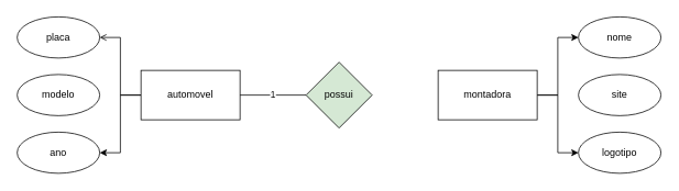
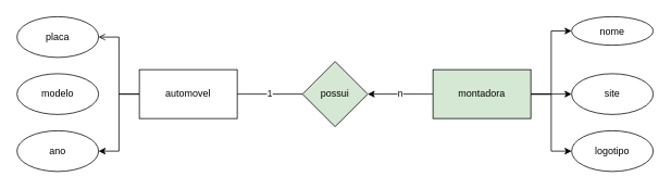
  <mxCell id="0" />
  <mxCell id="1" parent="0" />
  <mxCell id="2" style="edgeStyle=orthogonalEdgeStyle;rounded=0;orthogonalLoop=1;jettySize=auto;html=1;entryX=1;entryY=0.5;entryDx=0;entryDy=0;endArrow=open;" edge="1" parent="1" source="4" target="5"><mxGeometry relative="1" as="geometry" /></mxCell>
  <mxCell id="3" style="edgeStyle=orthogonalEdgeStyle;rounded=0;orthogonalLoop=1;jettySize=auto;html=1;entryX=1;entryY=0.5;entryDx=0;entryDy=0;" edge="1" parent="1" source="4" target="7"><mxGeometry relative="1" as="geometry" /></mxCell>
  <mxCell id="4" value="automovel" style="rounded=0;whiteSpace=wrap;html=1;" vertex="1" parent="1"><mxGeometry x="170" y="85" width="120" height="60" as="geometry" /></mxCell>
  <mxCell id="5" value="placa" style="ellipse;whiteSpace=wrap;html=1;" vertex="1" parent="1"><mxGeometry x="20" y="20" width="100" height="50" as="geometry" /></mxCell>
  <mxCell id="6" value="modelo" style="ellipse;whiteSpace=wrap;html=1;" vertex="1" parent="1"><mxGeometry x="20" y="90" width="100" height="50" as="geometry" /></mxCell>
  <mxCell id="7" value="ano" style="ellipse;whiteSpace=wrap;html=1;" vertex="1" parent="1"><mxGeometry x="20" y="160" width="100" height="50" as="geometry" /></mxCell>
  <mxCell id="8" value="1" style="edgeStyle=orthogonalEdgeStyle;rounded=0;orthogonalLoop=1;jettySize=auto;html=1;endArrow=none;" edge="1" parent="1" source="9" target="4"><mxGeometry relative="1" as="geometry" /></mxCell>
  <mxCell id="9" value="possui" style="rhombus;whiteSpace=wrap;html=1;fillColor=#d5e8d4;" vertex="1" parent="1"><mxGeometry x="370" y="75" width="80" height="80" as="geometry" /></mxCell>
  <mxCell id="10" style="edgeStyle=orthogonalEdgeStyle;rounded=0;orthogonalLoop=1;jettySize=auto;html=1;entryX=0;entryY=0.5;entryDx=0;entryDy=0;" edge="1" parent="1" source="14" target="15"><mxGeometry relative="1" as="geometry" /></mxCell>
+ <mxCell id="11" style="edgeStyle=orthogonalEdgeStyle;rounded=0;orthogonalLoop=1;jettySize=auto;html=1;entryX=0;entryY=0.5;entryDx=0;entryDy=0;" edge="1" parent="1" source="14" target="16"><mxGeometry relative="1" as="geometry" /></mxCell>
  <mxCell id="12" style="edgeStyle=orthogonalEdgeStyle;rounded=0;orthogonalLoop=1;jettySize=auto;html=1;entryX=0;entryY=0.5;entryDx=0;entryDy=0;" edge="1" parent="1" source="14" target="17"><mxGeometry relative="1" as="geometry" /></mxCell>
- <mxCell id="14" value="montadora" style="rounded=0;whiteSpace=wrap;html=1;" vertex="1" parent="1"><mxGeometry x="530" y="85" width="120" height="60" as="geometry" /></mxCell>
- <mxCell id="15" value="nome" style="ellipse;whiteSpace=wrap;html=1;" vertex="1" parent="1"><mxGeometry x="700" y="20" width="100" height="50" as="geometry" /></mxCell>
+ <mxCell id="13" value="n" style="edgeStyle=orthogonalEdgeStyle;rounded=0;orthogonalLoop=1;jettySize=auto;html=1;entryX=1;entryY=0.5;entryDx=0;entryDy=0;" edge="1" parent="1" source="14" target="9"><mxGeometry relative="1" as="geometry" /></mxCell>
+ <mxCell id="14" value="montadora" style="rounded=0;whiteSpace=wrap;html=1;fillColor=#d5e8d4;" vertex="1" parent="1"><mxGeometry x="530" y="85" width="120" height="60" as="geometry" /></mxCell>
+ <mxCell id="15" value="nome" style="ellipse;whiteSpace=wrap;html=1;" vertex="1" parent="1"><mxGeometry x="700" y="20" width="100" height="35" as="geometry" /></mxCell>
  <mxCell id="16" value="site" style="ellipse;whiteSpace=wrap;html=1;" vertex="1" parent="1"><mxGeometry x="700" y="90" width="100" height="50" as="geometry" /></mxCell>
  <mxCell id="17" value="logotipo" style="ellipse;whiteSpace=wrap;html=1;" vertex="1" parent="1"><mxGeometry x="700" y="160" width="100" height="50" as="geometry" /></mxCell>
